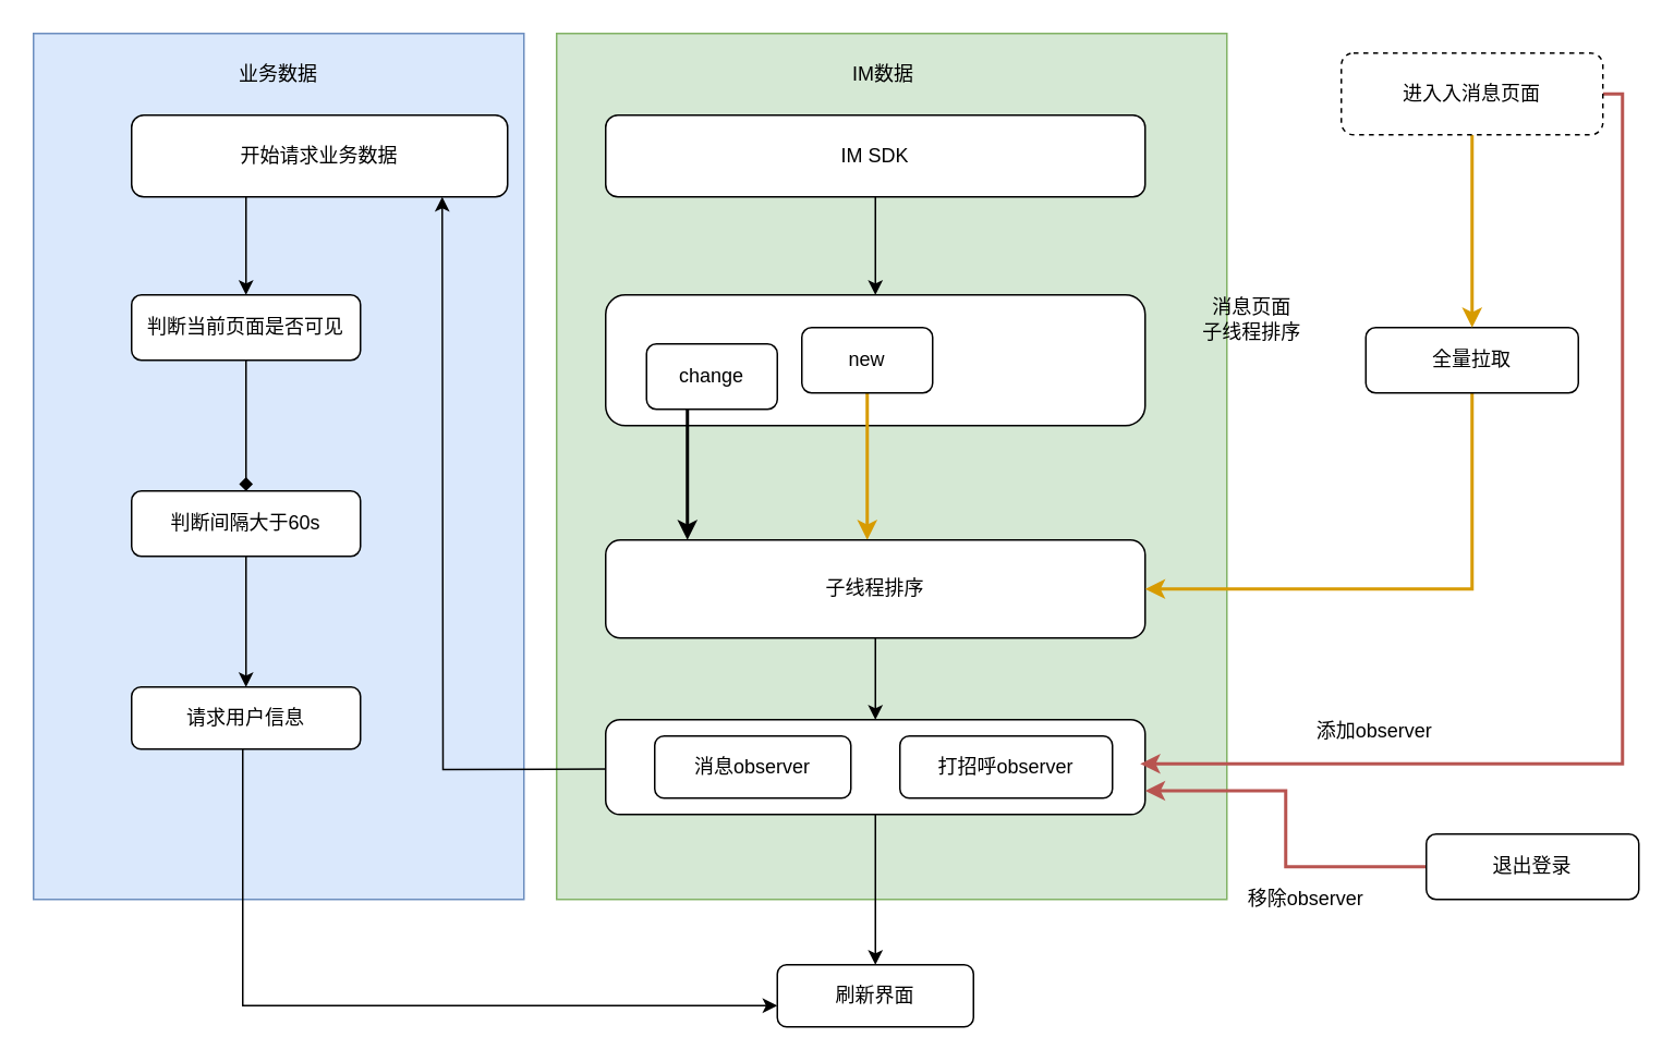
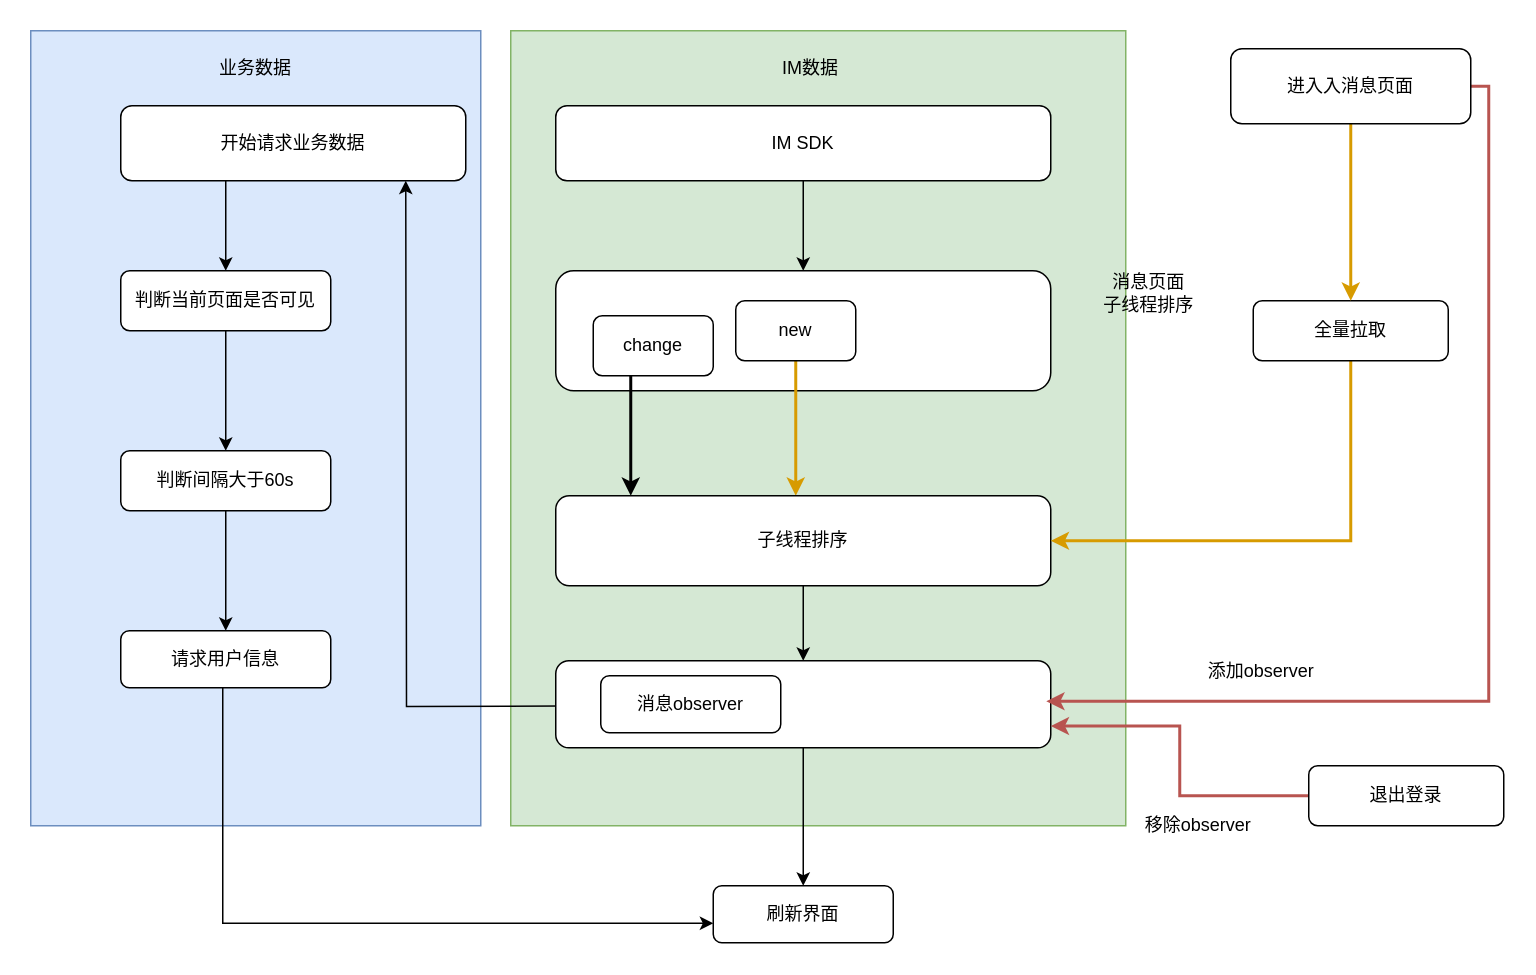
  <mxCell id="0" />
  <mxCell id="1" parent="0" />
  <mxCell id="2" value="" style="rounded=0;whiteSpace=wrap;html=1;fillColor=#dae8fc;strokeColor=#6c8ebf;" vertex="1" parent="1"><mxGeometry x="20" y="20" width="300" height="530" as="geometry" /></mxCell>
  <mxCell id="3" value="" style="rounded=0;whiteSpace=wrap;html=1;fillColor=#d5e8d4;strokeColor=#82b366;" vertex="1" parent="1"><mxGeometry x="340" y="20" width="410" height="530" as="geometry" /></mxCell>
  <mxCell id="4" value="" style="edgeStyle=orthogonalEdgeStyle;rounded=0;orthogonalLoop=1;jettySize=auto;html=1;" edge="1" parent="1" source="5" target="8"><mxGeometry relative="1" as="geometry" /></mxCell>
  <mxCell id="5" value="IM SDK" style="rounded=1;whiteSpace=wrap;html=1;" vertex="1" parent="1"><mxGeometry x="370" y="70" width="330" height="50" as="geometry" /></mxCell>
  <mxCell id="6" value="" style="edgeStyle=orthogonalEdgeStyle;rounded=0;orthogonalLoop=1;jettySize=auto;html=1;" edge="1" parent="1" source="7" target="23"><mxGeometry relative="1" as="geometry"><Array as="points"><mxPoint x="150" y="140" /><mxPoint x="150" y="140" /></Array></mxGeometry></mxCell>
  <mxCell id="7" value="开始请求业务数据" style="rounded=1;whiteSpace=wrap;html=1;" vertex="1" parent="1"><mxGeometry x="80" y="70" width="230" height="50" as="geometry" /></mxCell>
  <mxCell id="8" value="" style="rounded=1;whiteSpace=wrap;html=1;" vertex="1" parent="1"><mxGeometry x="370" y="180" width="330" height="80" as="geometry" /></mxCell>
  <mxCell id="9" value="" style="edgeStyle=orthogonalEdgeStyle;rounded=0;orthogonalLoop=1;jettySize=auto;html=1;strokeWidth=2;" edge="1" parent="1" source="10" target="14"><mxGeometry relative="1" as="geometry"><Array as="points"><mxPoint x="420" y="310" /><mxPoint x="420" y="310" /></Array></mxGeometry></mxCell>
  <mxCell id="10" value="change" style="rounded=1;whiteSpace=wrap;html=1;" vertex="1" parent="1"><mxGeometry x="395" y="210" width="80" height="40" as="geometry" /></mxCell>
  <mxCell id="11" value="" style="edgeStyle=orthogonalEdgeStyle;rounded=0;orthogonalLoop=1;jettySize=auto;html=1;fillColor=#ffe6cc;strokeColor=#d79b00;strokeWidth=2;" edge="1" parent="1" source="12" target="14"><mxGeometry relative="1" as="geometry"><Array as="points"><mxPoint x="530" y="310" /><mxPoint x="530" y="310" /></Array></mxGeometry></mxCell>
  <mxCell id="12" value="new" style="rounded=1;whiteSpace=wrap;html=1;" vertex="1" parent="1"><mxGeometry x="490" y="200" width="80" height="40" as="geometry" /></mxCell>
  <mxCell id="13" value="" style="edgeStyle=orthogonalEdgeStyle;rounded=0;orthogonalLoop=1;jettySize=auto;html=1;" edge="1" parent="1" source="14" target="17"><mxGeometry relative="1" as="geometry" /></mxCell>
  <mxCell id="14" value="子线程排序" style="whiteSpace=wrap;html=1;rounded=1;" vertex="1" parent="1"><mxGeometry x="370" y="330" width="330" height="60" as="geometry" /></mxCell>
  <mxCell id="15" value="" style="edgeStyle=orthogonalEdgeStyle;rounded=0;orthogonalLoop=1;jettySize=auto;html=1;" edge="1" parent="1"><mxGeometry relative="1" as="geometry"><mxPoint x="410" y="470" as="sourcePoint" /><mxPoint x="270" y="120" as="targetPoint" /></mxGeometry></mxCell>
  <mxCell id="16" value="" style="edgeStyle=orthogonalEdgeStyle;rounded=0;orthogonalLoop=1;jettySize=auto;html=1;" edge="1" parent="1" source="17" target="28"><mxGeometry relative="1" as="geometry" /></mxCell>
  <mxCell id="17" value="" style="whiteSpace=wrap;html=1;rounded=1;" vertex="1" parent="1"><mxGeometry x="370" y="440" width="330" height="58" as="geometry" /></mxCell>
  <mxCell id="18" value="消息observer" style="rounded=1;whiteSpace=wrap;html=1;" vertex="1" parent="1"><mxGeometry x="400" y="450" width="120" height="38" as="geometry" /></mxCell>
- <mxCell id="19" value="打招呼observer" style="rounded=1;whiteSpace=wrap;html=1;" vertex="1" parent="1"><mxGeometry x="550" y="450" width="130" height="38" as="geometry" /></mxCell>
  <mxCell id="20" value="" style="edgeStyle=orthogonalEdgeStyle;rounded=0;orthogonalLoop=1;jettySize=auto;html=1;entryX=1;entryY=0.5;entryDx=0;entryDy=0;strokeWidth=2;fillColor=#ffe6cc;strokeColor=#d79b00;" edge="1" parent="1" source="21" target="14"><mxGeometry relative="1" as="geometry"><mxPoint x="820" y="370" as="targetPoint" /><Array as="points"><mxPoint x="900" y="360" /></Array></mxGeometry></mxCell>
  <mxCell id="21" value="全量拉取" style="rounded=1;whiteSpace=wrap;html=1;" vertex="1" parent="1"><mxGeometry x="835" y="200" width="130" height="40" as="geometry" /></mxCell>
- <mxCell id="22" value="" style="edgeStyle=orthogonalEdgeStyle;rounded=0;orthogonalLoop=1;jettySize=auto;html=1;endArrow=diamond;" edge="1" parent="1" source="23" target="25"><mxGeometry relative="1" as="geometry" /></mxCell>
+ <mxCell id="22" value="" style="edgeStyle=orthogonalEdgeStyle;rounded=0;orthogonalLoop=1;jettySize=auto;html=1;" edge="1" parent="1" source="23" target="25"><mxGeometry relative="1" as="geometry" /></mxCell>
  <mxCell id="23" value="判断当前页面是否可见" style="rounded=1;whiteSpace=wrap;html=1;" vertex="1" parent="1"><mxGeometry x="80" y="180" width="140" height="40" as="geometry" /></mxCell>
  <mxCell id="24" value="" style="edgeStyle=orthogonalEdgeStyle;rounded=0;orthogonalLoop=1;jettySize=auto;html=1;" edge="1" parent="1" source="25" target="27"><mxGeometry relative="1" as="geometry" /></mxCell>
  <mxCell id="25" value="判断间隔大于60s" style="rounded=1;whiteSpace=wrap;html=1;" vertex="1" parent="1"><mxGeometry x="80" y="300" width="140" height="40" as="geometry" /></mxCell>
  <mxCell id="26" value="" style="edgeStyle=orthogonalEdgeStyle;rounded=0;orthogonalLoop=1;jettySize=auto;html=1;entryX=0;entryY=0.75;entryDx=0;entryDy=0;" edge="1" parent="1"><mxGeometry relative="1" as="geometry"><mxPoint x="140" y="450" as="sourcePoint" /><mxPoint x="475" y="615" as="targetPoint" /><Array as="points"><mxPoint x="148" y="450" /><mxPoint x="148" y="615" /></Array></mxGeometry></mxCell>
  <mxCell id="27" value="请求用户信息" style="rounded=1;whiteSpace=wrap;html=1;" vertex="1" parent="1"><mxGeometry x="80" y="420" width="140" height="38" as="geometry" /></mxCell>
  <mxCell id="28" value="刷新界面" style="whiteSpace=wrap;html=1;rounded=1;" vertex="1" parent="1"><mxGeometry x="475" y="590" width="120" height="38" as="geometry" /></mxCell>
  <mxCell id="29" value="" style="edgeStyle=orthogonalEdgeStyle;rounded=0;orthogonalLoop=1;jettySize=auto;html=1;fillColor=#ffe6cc;strokeColor=#d79b00;strokeWidth=2;" edge="1" parent="1" source="31" target="21"><mxGeometry relative="1" as="geometry" /></mxCell>
  <mxCell id="30" value="" style="edgeStyle=orthogonalEdgeStyle;rounded=0;orthogonalLoop=1;jettySize=auto;html=1;exitX=1;exitY=0.5;exitDx=0;exitDy=0;fillColor=#f8cecc;strokeColor=#b85450;strokeWidth=2;" edge="1" parent="1" source="31"><mxGeometry relative="1" as="geometry"><mxPoint x="1040" y="77" as="sourcePoint" /><mxPoint x="697" y="467" as="targetPoint" /><Array as="points"><mxPoint x="992" y="57" /><mxPoint x="992" y="467" /></Array></mxGeometry></mxCell>
- <mxCell id="31" value="进入入消息页面" style="rounded=1;whiteSpace=wrap;html=1;dashed=1;" vertex="1" parent="1"><mxGeometry x="820" y="32" width="160" height="50" as="geometry" /></mxCell>
+ <mxCell id="31" value="进入入消息页面" style="rounded=1;whiteSpace=wrap;html=1;" vertex="1" parent="1"><mxGeometry x="820" y="32" width="160" height="50" as="geometry" /></mxCell>
  <mxCell id="32" value="消息页面&lt;br&gt;子线程排序" style="text;html=1;align=center;verticalAlign=middle;resizable=0;points=[];autosize=1;strokeColor=none;fillColor=none;" vertex="1" parent="1"><mxGeometry x="725" y="175" width="80" height="40" as="geometry" /></mxCell>
  <mxCell id="33" value="IM数据" style="text;html=1;strokeColor=none;fillColor=none;align=center;verticalAlign=middle;whiteSpace=wrap;rounded=0;" vertex="1" parent="1"><mxGeometry x="510" y="30" width="60" height="30" as="geometry" /></mxCell>
  <mxCell id="34" value="业务数据" style="text;html=1;strokeColor=none;fillColor=none;align=center;verticalAlign=middle;whiteSpace=wrap;rounded=0;" vertex="1" parent="1"><mxGeometry x="140" y="30" width="60" height="30" as="geometry" /></mxCell>
  <mxCell id="35" value="添加observer" style="text;html=1;align=center;verticalAlign=middle;resizable=0;points=[];autosize=1;strokeColor=none;fillColor=none;" vertex="1" parent="1"><mxGeometry x="796" y="434" width="87" height="26" as="geometry" /></mxCell>
  <mxCell id="36" value="" style="edgeStyle=orthogonalEdgeStyle;rounded=0;orthogonalLoop=1;jettySize=auto;html=1;entryX=1;entryY=0.75;entryDx=0;entryDy=0;fillColor=#f8cecc;strokeColor=#b85450;strokeWidth=2;" edge="1" parent="1" source="37" target="17"><mxGeometry relative="1" as="geometry"><mxPoint x="792" y="530" as="targetPoint" /></mxGeometry></mxCell>
  <mxCell id="37" value="退出登录" style="rounded=1;whiteSpace=wrap;html=1;" vertex="1" parent="1"><mxGeometry x="872" y="510" width="130" height="40" as="geometry" /></mxCell>
  <mxCell id="38" value="移除observer" style="text;html=1;align=center;verticalAlign=middle;resizable=0;points=[];autosize=1;strokeColor=none;fillColor=none;" vertex="1" parent="1"><mxGeometry x="754" y="537" width="87" height="26" as="geometry" /></mxCell>
